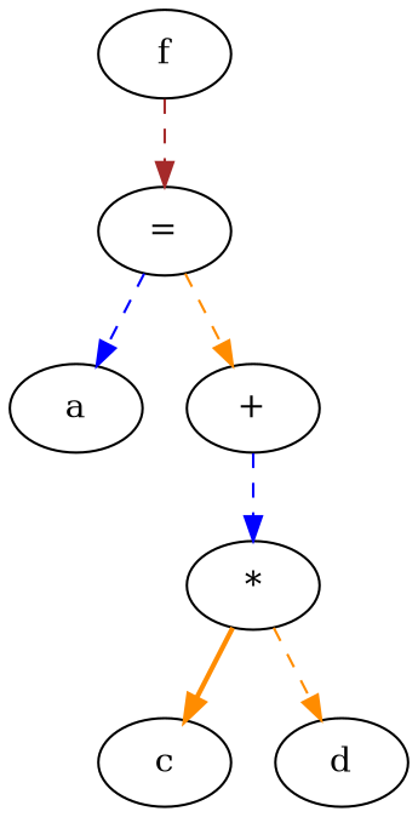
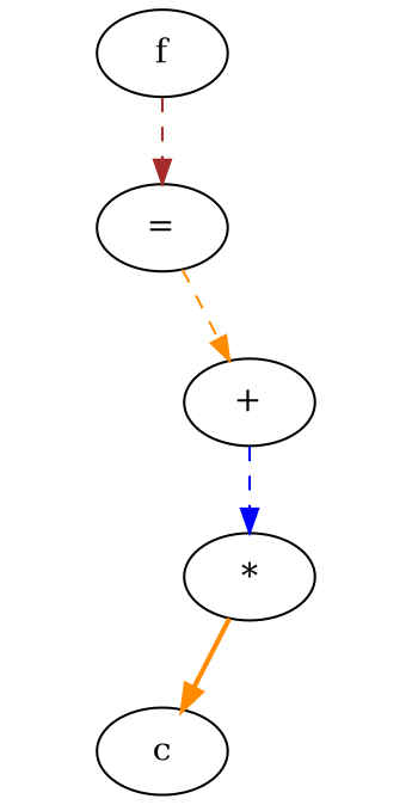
  digraph {
    edge [color=darkorange style=dashed]
    n1 [label=f]
    n2 [label="="]
-   n3 [label=a]
    n4 [label="+"]
    n5 [label="*"]
    n6 [label=c]
-   n7 [label=d]
    n1 -> n2 [color=brown]
-   n2 -> n3 [color=blue]
    n2 -> n4
    n4 -> n5 [color=blue]
    n5 -> n6 [style=bold]
-   n5 -> n7
  }
